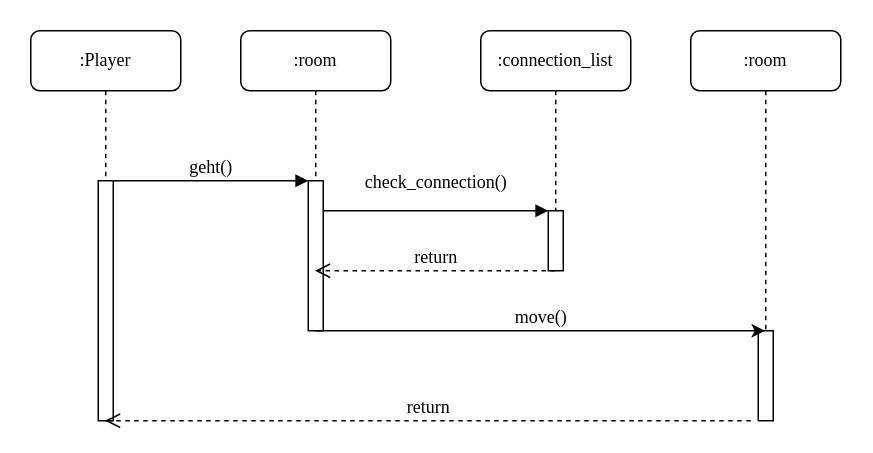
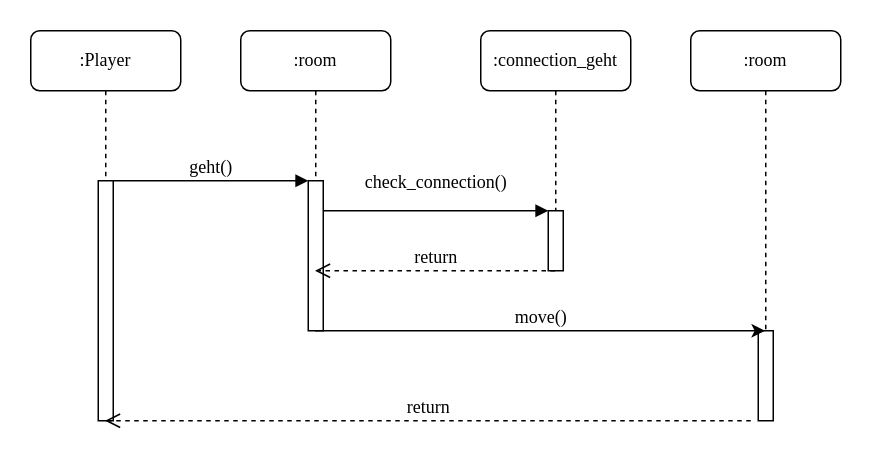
  <mxCell id="0" />
  <mxCell id="1" parent="0" />
  <mxCell id="2" value=":room" style="shape=umlLifeline;perimeter=lifelinePerimeter;whiteSpace=wrap;html=1;container=1;collapsible=0;recursiveResize=0;outlineConnect=0;rounded=1;shadow=0;comic=0;labelBackgroundColor=none;strokeWidth=1;fontFamily=Verdana;fontSize=12;align=center;" parent="1" vertex="1"><mxGeometry x="160" y="20" width="100" height="200" as="geometry" /></mxCell>
  <mxCell id="3" value="" style="html=1;points=[];perimeter=orthogonalPerimeter;rounded=0;shadow=0;comic=0;labelBackgroundColor=none;strokeWidth=1;fontFamily=Verdana;fontSize=12;align=center;" parent="2" vertex="1"><mxGeometry x="45" y="100" width="10" height="100" as="geometry" /></mxCell>
- <mxCell id="4" value=":connection_list" style="shape=umlLifeline;perimeter=lifelinePerimeter;whiteSpace=wrap;html=1;container=1;collapsible=0;recursiveResize=0;outlineConnect=0;rounded=1;shadow=0;comic=0;labelBackgroundColor=none;strokeWidth=1;fontFamily=Verdana;fontSize=12;align=center;" parent="1" vertex="1"><mxGeometry x="320" y="20" width="100" height="160" as="geometry" /></mxCell>
+ <mxCell id="4" value=":connection_geht" style="shape=umlLifeline;perimeter=lifelinePerimeter;whiteSpace=wrap;html=1;container=1;collapsible=0;recursiveResize=0;outlineConnect=0;rounded=1;shadow=0;comic=0;labelBackgroundColor=none;strokeWidth=1;fontFamily=Verdana;fontSize=12;align=center;" parent="1" vertex="1"><mxGeometry x="320" y="20" width="100" height="160" as="geometry" /></mxCell>
  <mxCell id="5" value="" style="html=1;points=[];perimeter=orthogonalPerimeter;rounded=0;shadow=0;comic=0;labelBackgroundColor=none;strokeWidth=1;fontFamily=Verdana;fontSize=12;align=center;" parent="4" vertex="1"><mxGeometry x="45" y="120" width="10" height="40" as="geometry" /></mxCell>
  <mxCell id="6" value=":room" style="shape=umlLifeline;perimeter=lifelinePerimeter;whiteSpace=wrap;html=1;container=1;collapsible=0;recursiveResize=0;outlineConnect=0;rounded=1;shadow=0;comic=0;labelBackgroundColor=none;strokeWidth=1;fontFamily=Verdana;fontSize=12;align=center;" parent="1" vertex="1"><mxGeometry x="460" y="20" width="100" height="200" as="geometry" /></mxCell>
  <mxCell id="7" value=":Player" style="shape=umlLifeline;perimeter=lifelinePerimeter;whiteSpace=wrap;html=1;container=1;collapsible=0;recursiveResize=0;outlineConnect=0;rounded=1;shadow=0;comic=0;labelBackgroundColor=none;strokeWidth=1;fontFamily=Verdana;fontSize=12;align=center;" parent="1" vertex="1"><mxGeometry x="20" y="20" width="100" height="260" as="geometry" /></mxCell>
  <mxCell id="8" value="" style="html=1;points=[];perimeter=orthogonalPerimeter;rounded=0;shadow=0;comic=0;labelBackgroundColor=none;strokeWidth=1;fontFamily=Verdana;fontSize=12;align=center;" parent="7" vertex="1"><mxGeometry x="45" y="100" width="10" height="160" as="geometry" /></mxCell>
  <mxCell id="9" value="" style="html=1;points=[];perimeter=orthogonalPerimeter;rounded=0;shadow=0;comic=0;labelBackgroundColor=none;strokeWidth=1;fontFamily=Verdana;fontSize=12;align=center;" parent="1" vertex="1"><mxGeometry x="505" y="220" width="10" height="60" as="geometry" /></mxCell>
  <mxCell id="10" value="geht()" style="html=1;verticalAlign=bottom;endArrow=block;entryX=0;entryY=0;labelBackgroundColor=none;fontFamily=Verdana;fontSize=12;edgeStyle=elbowEdgeStyle;elbow=vertical;" parent="1" source="8" target="3" edge="1"><mxGeometry relative="1" as="geometry"><mxPoint x="140" y="130" as="sourcePoint" /></mxGeometry></mxCell>
  <mxCell id="11" value="check_connection()" style="html=1;verticalAlign=bottom;endArrow=block;entryX=0;entryY=0;labelBackgroundColor=none;fontFamily=Verdana;fontSize=12;edgeStyle=elbowEdgeStyle;elbow=vertical;" parent="1" source="3" target="5" edge="1"><mxGeometry y="10" relative="1" as="geometry"><mxPoint x="290" y="140" as="sourcePoint" /><mxPoint as="offset" /></mxGeometry></mxCell>
  <mxCell id="12" value="move()" style="html=1;verticalAlign=bottom;endArrow=none;endSize=8;labelBackgroundColor=none;fontFamily=Verdana;fontSize=12;edgeStyle=elbowEdgeStyle;elbow=vertical;endFill=0;startArrow=classic;startFill=1;" edge="1" parent="1" source="6" target="2"><mxGeometry relative="1" as="geometry"><mxPoint x="380" y="220" as="targetPoint" /><Array as="points"><mxPoint x="405" y="220" /><mxPoint x="455" y="220" /><mxPoint x="485" y="220" /></Array><mxPoint x="470" y="220" as="sourcePoint" /></mxGeometry></mxCell>
  <mxCell id="13" value="return" style="html=1;verticalAlign=bottom;endArrow=open;dashed=1;endSize=8;labelBackgroundColor=none;fontFamily=Verdana;fontSize=12;edgeStyle=elbowEdgeStyle;elbow=vertical;" edge="1" parent="1" source="4" target="2"><mxGeometry relative="1" as="geometry"><mxPoint x="230" y="180" as="targetPoint" /><Array as="points"><mxPoint x="295" y="180" /><mxPoint x="325" y="180" /></Array><mxPoint x="335" y="180" as="sourcePoint" /></mxGeometry></mxCell>
  <mxCell id="14" value="return" style="html=1;verticalAlign=bottom;endArrow=open;dashed=1;endSize=8;labelBackgroundColor=none;fontFamily=Verdana;fontSize=12;edgeStyle=elbowEdgeStyle;elbow=vertical;" edge="1" parent="1" target="7"><mxGeometry relative="1" as="geometry"><mxPoint x="220" y="280" as="targetPoint" /><Array as="points"><mxPoint x="241" y="280" /><mxPoint x="291" y="280" /><mxPoint x="321" y="280" /></Array><mxPoint x="500" y="280" as="sourcePoint" /></mxGeometry></mxCell>
